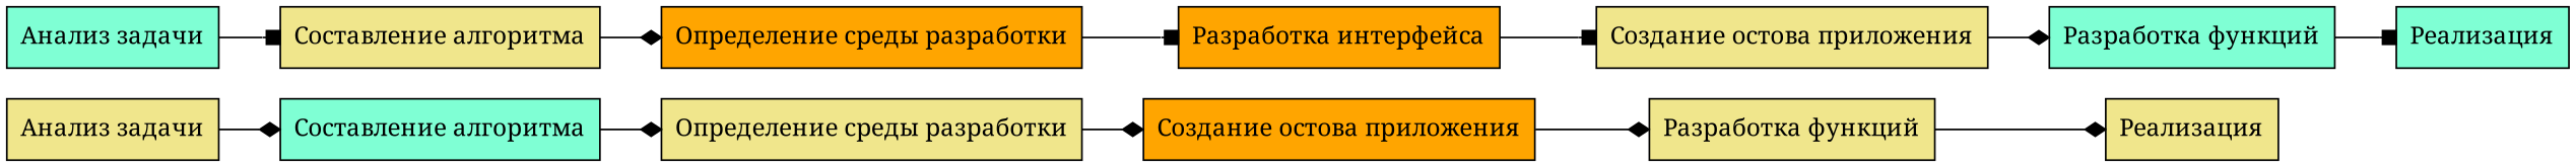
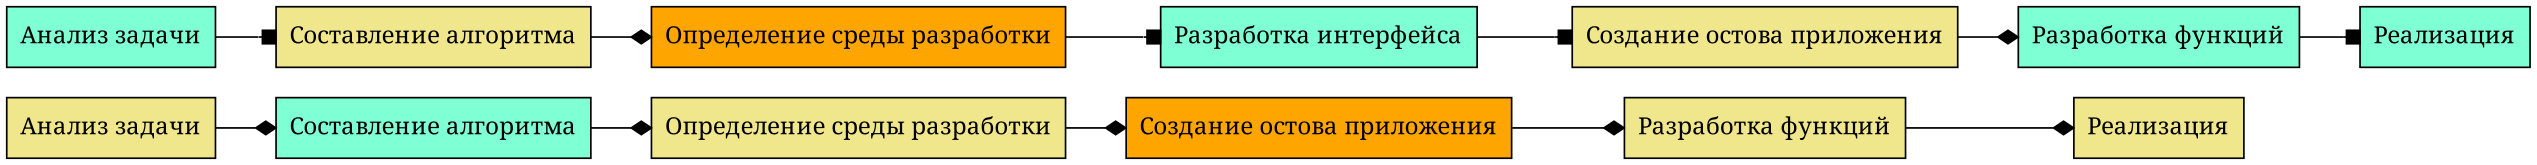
  digraph {
    rankdir=LR
    fontname="Noto Serif"
    node [fontname="Noto Serif" shape=rect style=filled fillcolor=khaki]
    edge [arrowhead=diamond fontname="Noto Serif"]
    n1 [label="Анализ задачи"]
    n2 [label="Составление алгоритма" fillcolor=aquamarine]
    n3 [label="Определение среды разработки"]
    n4 [label="Создание остова приложения" fillcolor=orange]
    n5 [label="Разработка функций"]
    n6 [label="Реализация"]
    n7 [label="Анализ задачи" fillcolor=aquamarine]
    n8 [label="Составление алгоритма"]
    n9 [label="Определение среды разработки" fillcolor=orange]
-   n10 [label="Разработка интерфейса" fillcolor=orange]
+   n10 [label="Разработка интерфейса" fillcolor=aquamarine]
    n11 [label="Создание остова приложения"]
    n12 [label="Разработка функций" fillcolor=aquamarine]
    n13 [label="Реализация" fillcolor=aquamarine]
    n1 -> n2
    n2 -> n3
    n3 -> n4
    n4 -> n5
    n5 -> n6
    n7 -> n8 [arrowhead=box]
    n8 -> n9
    n9 -> n10 [arrowhead=box]
    n10 -> n11 [arrowhead=box]
    n11 -> n12
    n12 -> n13 [arrowhead=box]
  }
